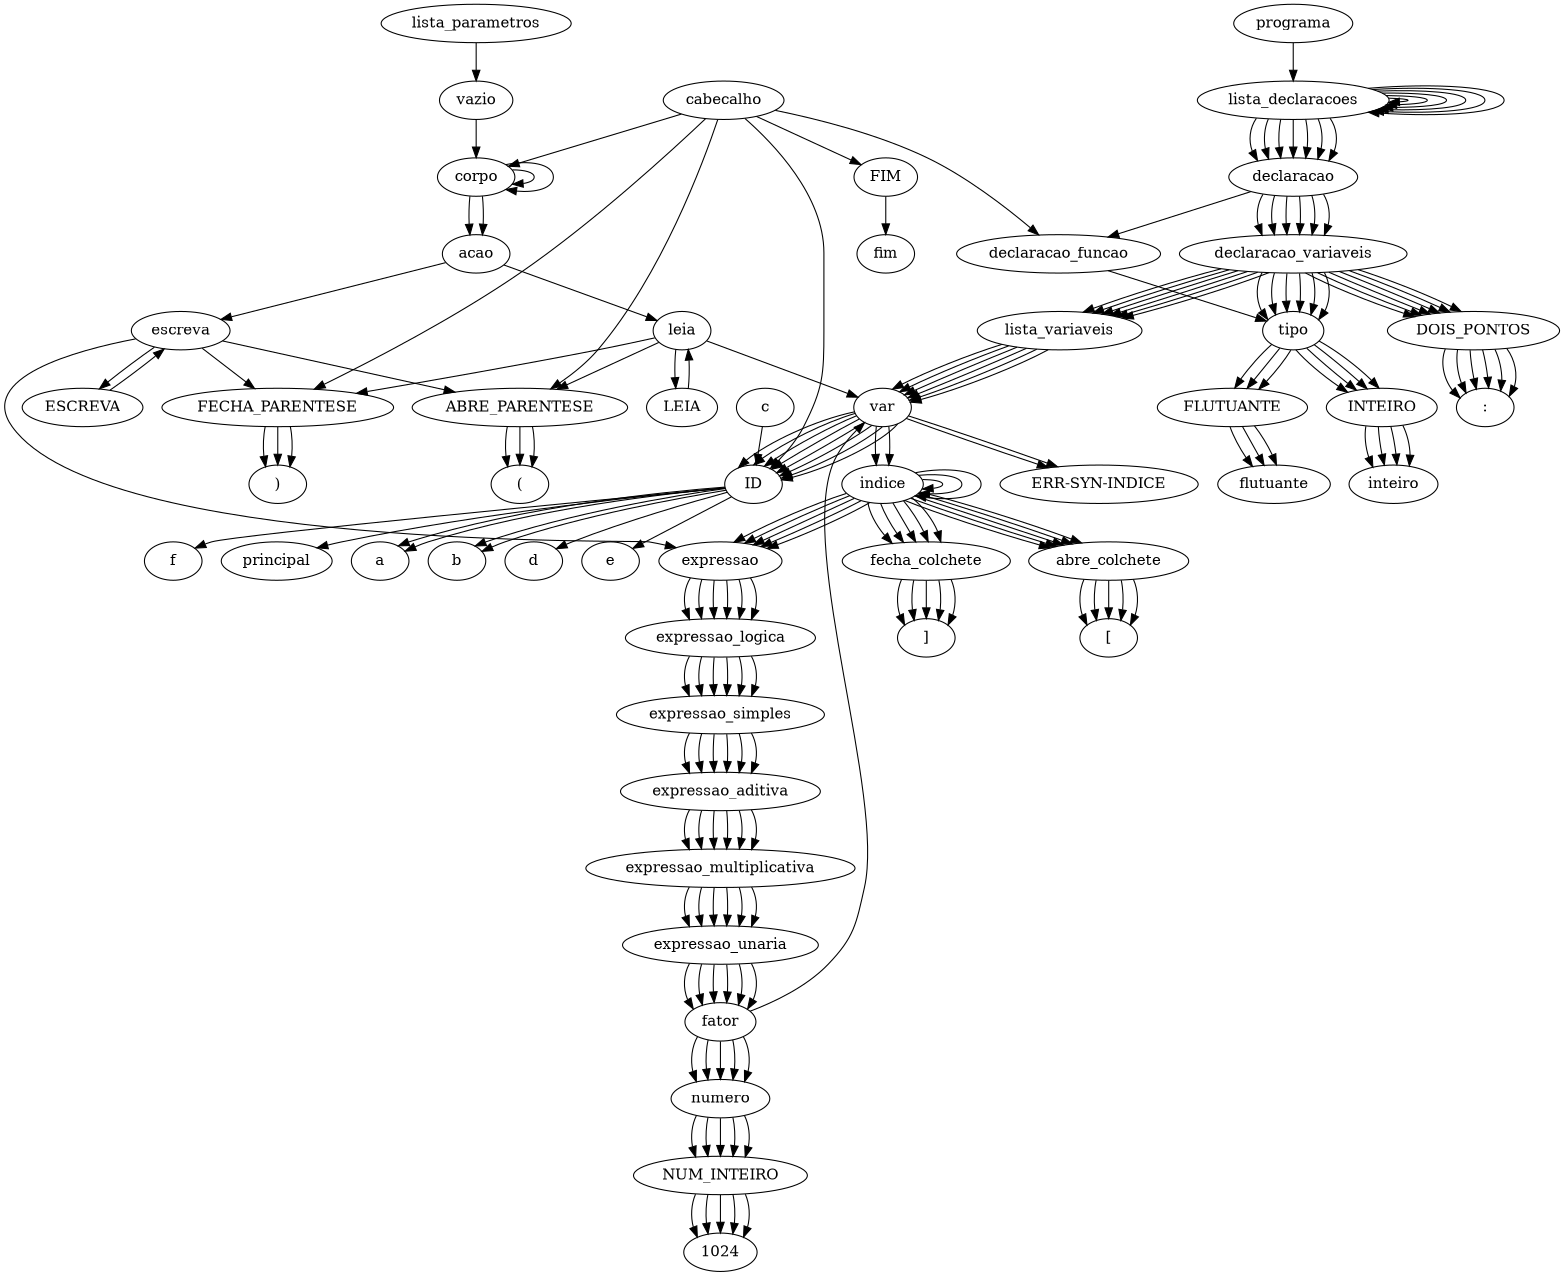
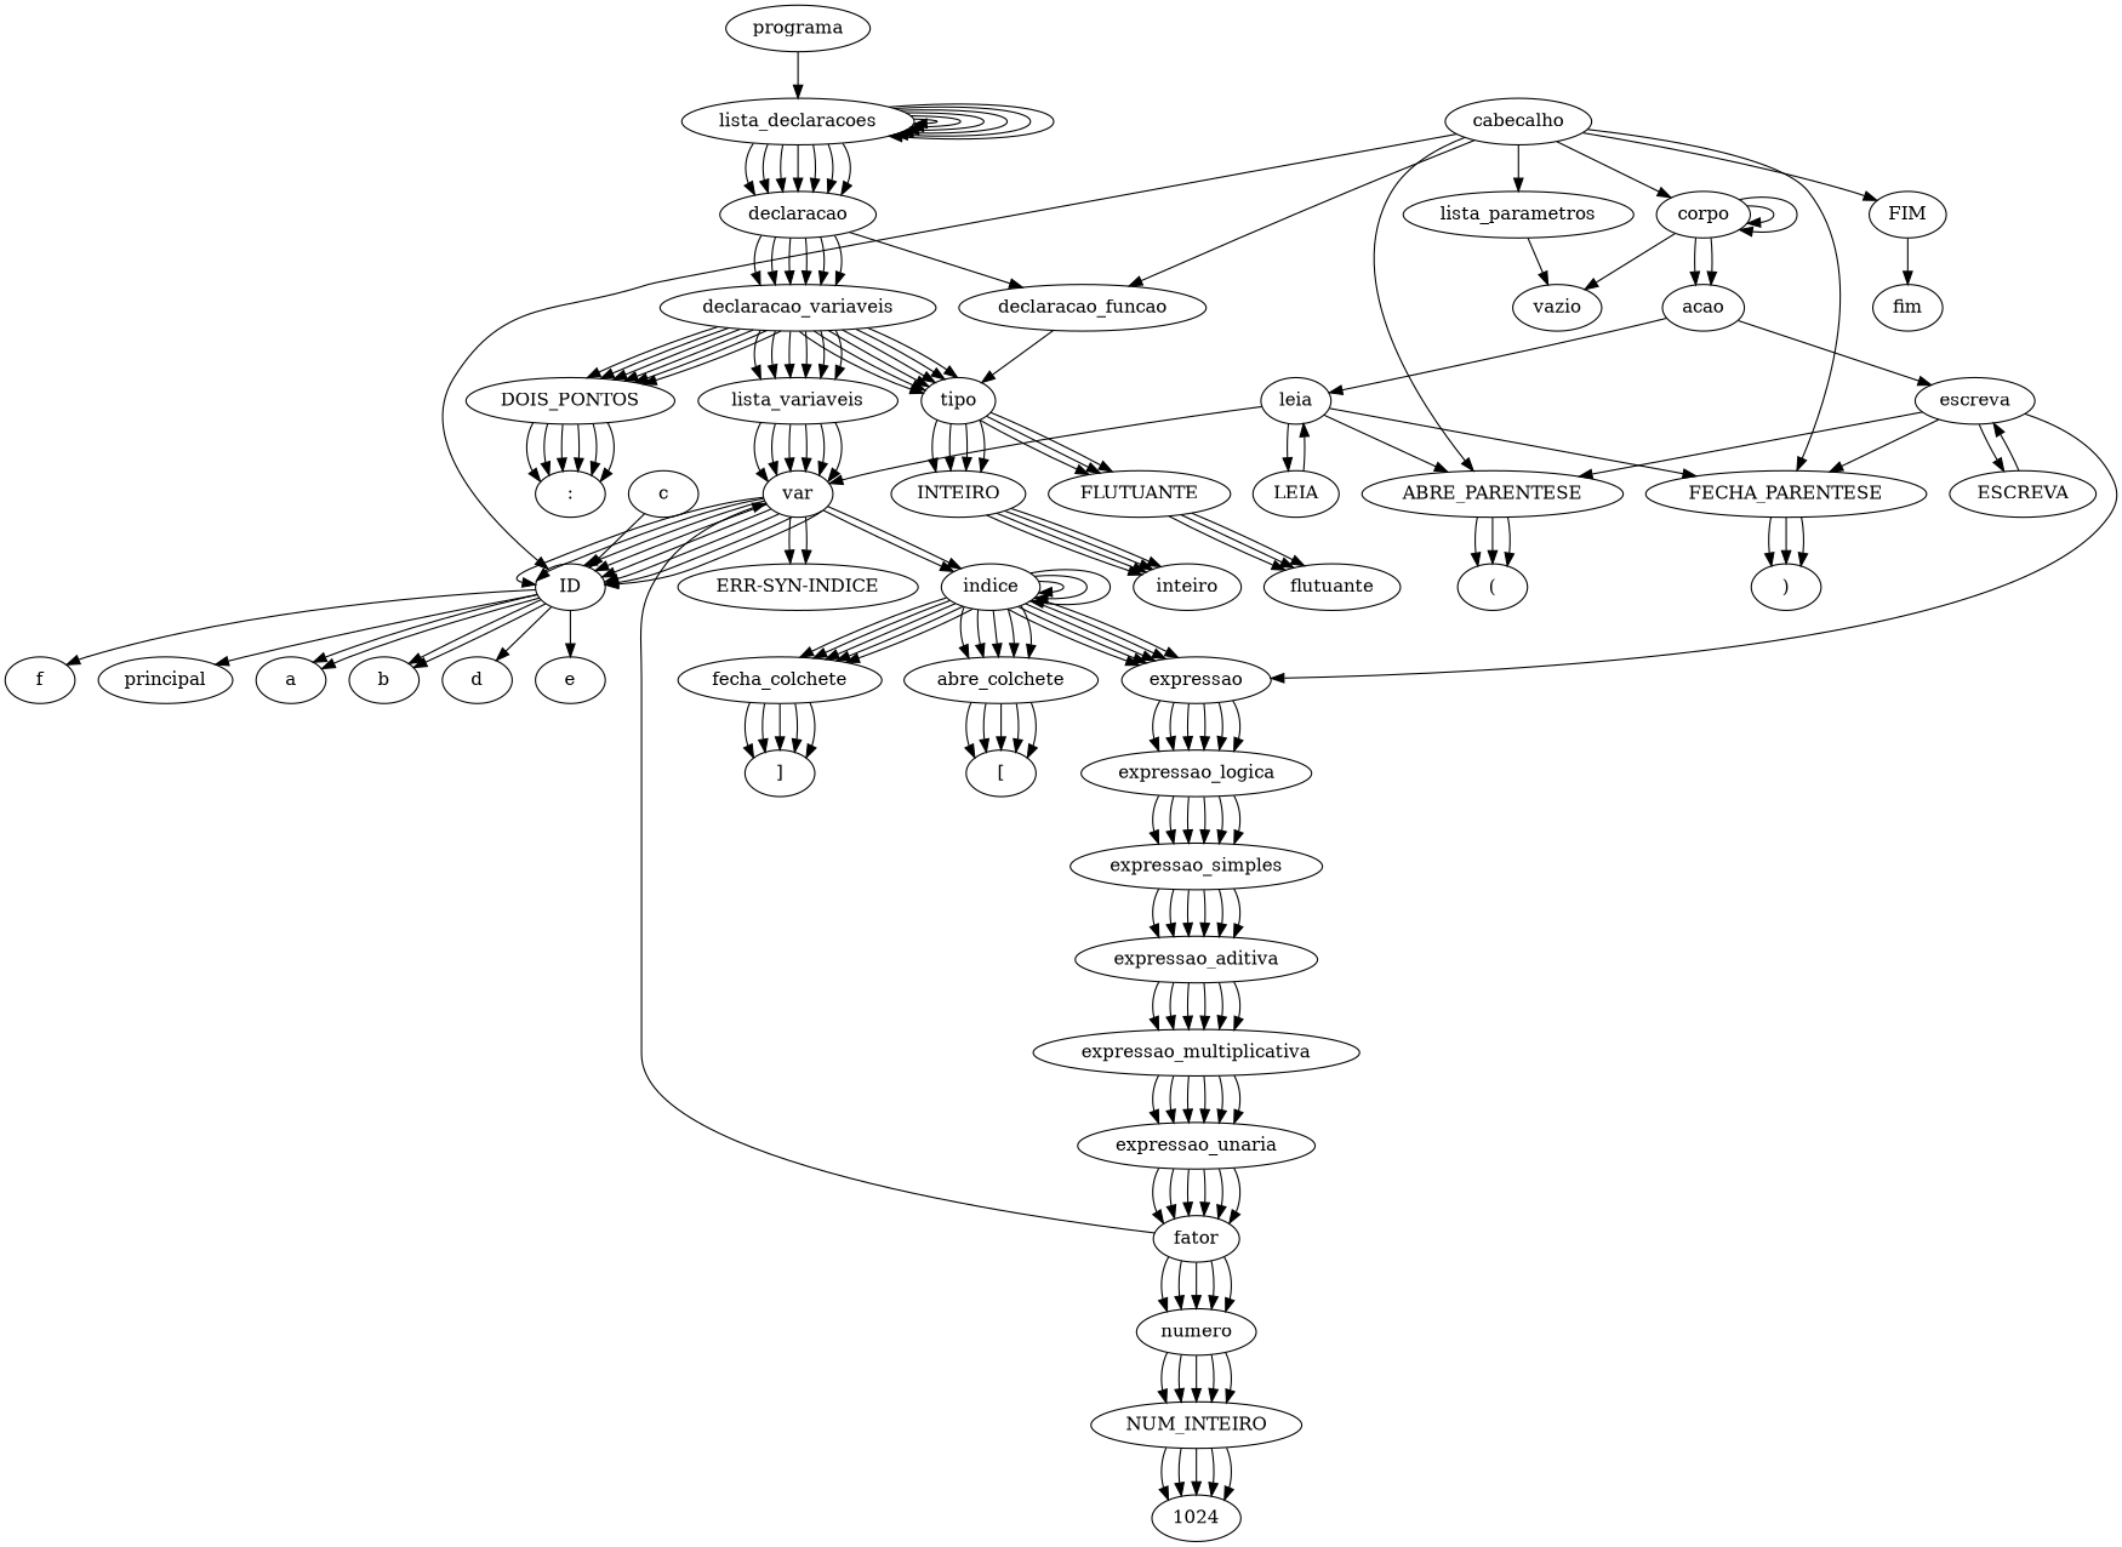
  digraph {
    programa
    lista_declaracoes
    declaracao
    declaracao_variaveis
    declaracao_funcao
    tipo
    DOIS_PONTOS
    lista_variaveis
    INTEIRO
    FLUTUANTE
    ":"
    var
    inteiro
    flutuante
    ID
    "ERR-SYN-INDICE"
    indice
    a
    b
    d
    e
    f
    principal
    abre_colchete
    expressao
    fecha_colchete
    c
    "["
    expressao_logica
    "]"
    expressao_simples
    expressao_aditiva
    expressao_multiplicativa
    expressao_unaria
    fator
    numero
    NUM_INTEIRO
    1024
    cabecalho
    ABRE_PARENTESE
    lista_parametros
    FECHA_PARENTESE
    corpo
    FIM
    "("
    vazio
    ")"
    acao
    fim
    leia
    escreva
    LEIA
    ESCREVA
    programa -> lista_declaracoes
    lista_declaracoes -> lista_declaracoes
    lista_declaracoes -> lista_declaracoes
    lista_declaracoes -> lista_declaracoes
    lista_declaracoes -> lista_declaracoes
    lista_declaracoes -> lista_declaracoes
    lista_declaracoes -> lista_declaracoes
    lista_declaracoes -> declaracao
    lista_declaracoes -> declaracao
    lista_declaracoes -> declaracao
    lista_declaracoes -> declaracao
    lista_declaracoes -> declaracao
    lista_declaracoes -> declaracao
    lista_declaracoes -> declaracao
    declaracao -> declaracao_variaveis
    declaracao -> declaracao_variaveis
    declaracao -> declaracao_variaveis
    declaracao -> declaracao_variaveis
    declaracao -> declaracao_variaveis
    declaracao -> declaracao_variaveis
    declaracao -> declaracao_funcao
    declaracao_variaveis -> tipo
    declaracao_variaveis -> tipo
    declaracao_variaveis -> tipo
    declaracao_variaveis -> tipo
    declaracao_variaveis -> tipo
    declaracao_variaveis -> tipo
    declaracao_variaveis -> DOIS_PONTOS
    declaracao_variaveis -> DOIS_PONTOS
    declaracao_variaveis -> DOIS_PONTOS
    declaracao_variaveis -> DOIS_PONTOS
    declaracao_variaveis -> DOIS_PONTOS
    declaracao_variaveis -> DOIS_PONTOS
    declaracao_variaveis -> lista_variaveis
    declaracao_variaveis -> lista_variaveis
    declaracao_variaveis -> lista_variaveis
    declaracao_variaveis -> lista_variaveis
    declaracao_variaveis -> lista_variaveis
    declaracao_variaveis -> lista_variaveis
    declaracao_funcao -> tipo
    tipo -> INTEIRO
    tipo -> INTEIRO
    tipo -> INTEIRO
    tipo -> INTEIRO
    tipo -> FLUTUANTE
    tipo -> FLUTUANTE
    tipo -> FLUTUANTE
    DOIS_PONTOS -> ":"
    DOIS_PONTOS -> ":"
    DOIS_PONTOS -> ":"
    DOIS_PONTOS -> ":"
    DOIS_PONTOS -> ":"
    DOIS_PONTOS -> ":"
    lista_variaveis -> var
    lista_variaveis -> var
    lista_variaveis -> var
    lista_variaveis -> var
    lista_variaveis -> var
    lista_variaveis -> var
    INTEIRO -> inteiro
    INTEIRO -> inteiro
    INTEIRO -> inteiro
    INTEIRO -> inteiro
    FLUTUANTE -> flutuante
    FLUTUANTE -> flutuante
    FLUTUANTE -> flutuante
    var -> ID
    var -> ID
    var -> ID
    var -> ID
    var -> ID
    var -> ID
    var -> ID
    var -> ID
    var -> "ERR-SYN-INDICE"
    var -> "ERR-SYN-INDICE"
    var -> indice
    var -> indice
    ID -> a
    ID -> a
    ID -> b
    ID -> b
    ID -> d
    ID -> e
    ID -> f
    ID -> principal
    indice -> indice
    indice -> indice
    indice -> indice
    indice -> abre_colchete
    indice -> abre_colchete
    indice -> abre_colchete
    indice -> abre_colchete
    indice -> abre_colchete
    indice -> expressao
    indice -> expressao
    indice -> expressao
    indice -> expressao
    indice -> expressao
    indice -> fecha_colchete
    indice -> fecha_colchete
    indice -> fecha_colchete
    indice -> fecha_colchete
    indice -> fecha_colchete
    abre_colchete -> "["
    abre_colchete -> "["
    abre_colchete -> "["
    abre_colchete -> "["
    abre_colchete -> "["
    expressao -> expressao_logica
    expressao -> expressao_logica
    expressao -> expressao_logica
    expressao -> expressao_logica
    expressao -> expressao_logica
    expressao -> expressao_logica
    fecha_colchete -> "]"
    fecha_colchete -> "]"
    fecha_colchete -> "]"
    fecha_colchete -> "]"
    fecha_colchete -> "]"
    c -> ID
    expressao_logica -> expressao_simples
    expressao_logica -> expressao_simples
    expressao_logica -> expressao_simples
    expressao_logica -> expressao_simples
    expressao_logica -> expressao_simples
    expressao_logica -> expressao_simples
    expressao_simples -> expressao_aditiva
    expressao_simples -> expressao_aditiva
    expressao_simples -> expressao_aditiva
    expressao_simples -> expressao_aditiva
    expressao_simples -> expressao_aditiva
    expressao_simples -> expressao_aditiva
    expressao_aditiva -> expressao_multiplicativa
    expressao_aditiva -> expressao_multiplicativa
    expressao_aditiva -> expressao_multiplicativa
    expressao_aditiva -> expressao_multiplicativa
    expressao_aditiva -> expressao_multiplicativa
    expressao_aditiva -> expressao_multiplicativa
    expressao_multiplicativa -> expressao_unaria
    expressao_multiplicativa -> expressao_unaria
    expressao_multiplicativa -> expressao_unaria
    expressao_multiplicativa -> expressao_unaria
    expressao_multiplicativa -> expressao_unaria
    expressao_multiplicativa -> expressao_unaria
    expressao_unaria -> fator
    expressao_unaria -> fator
    expressao_unaria -> fator
    expressao_unaria -> fator
    expressao_unaria -> fator
    expressao_unaria -> fator
    fator -> var
    fator -> numero
    fator -> numero
    fator -> numero
    fator -> numero
    fator -> numero
    numero -> NUM_INTEIRO
    numero -> NUM_INTEIRO
    numero -> NUM_INTEIRO
    numero -> NUM_INTEIRO
    numero -> NUM_INTEIRO
    NUM_INTEIRO -> 1024
    NUM_INTEIRO -> 1024
    NUM_INTEIRO -> 1024
    NUM_INTEIRO -> 1024
    NUM_INTEIRO -> 1024
    cabecalho -> declaracao_funcao
    cabecalho -> ID
    cabecalho -> ABRE_PARENTESE
+   cabecalho -> lista_parametros
    cabecalho -> FECHA_PARENTESE
    cabecalho -> corpo
    cabecalho -> FIM
    ABRE_PARENTESE -> "("
    ABRE_PARENTESE -> "("
    ABRE_PARENTESE -> "("
    lista_parametros -> vazio
    FECHA_PARENTESE -> ")"
    FECHA_PARENTESE -> ")"
    FECHA_PARENTESE -> ")"
    corpo -> corpo
    corpo -> corpo
-   vazio -> corpo
+   corpo -> vazio
    corpo -> acao
    corpo -> acao
    FIM -> fim
    acao -> leia
    acao -> escreva
    leia -> var
    leia -> ABRE_PARENTESE
    leia -> FECHA_PARENTESE
    leia -> LEIA
    escreva -> expressao
    escreva -> ABRE_PARENTESE
    escreva -> FECHA_PARENTESE
    escreva -> ESCREVA
    LEIA -> leia
    ESCREVA -> escreva
  }
